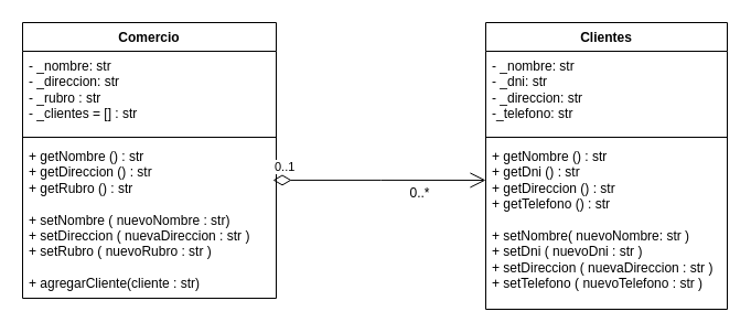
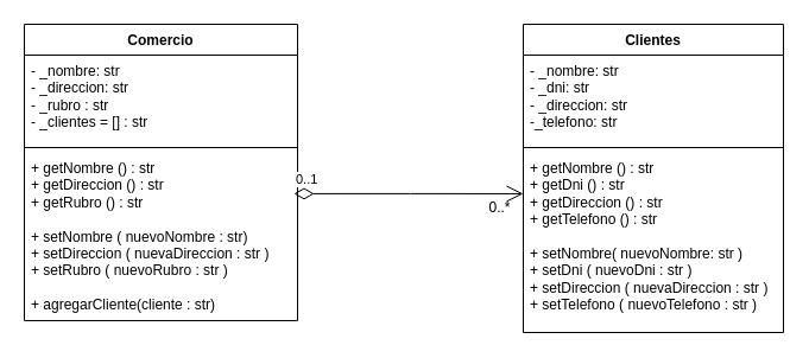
  <mxCell id="0" />
  <mxCell id="1" parent="0" />
  <mxCell id="2" value="Clientes" style="swimlane;fontStyle=1;align=center;verticalAlign=top;childLayout=stackLayout;horizontal=1;startSize=26;horizontalStack=0;resizeParent=1;resizeParentMax=0;resizeLast=0;collapsible=1;marginBottom=0;whiteSpace=wrap;html=1;" vertex="1" parent="1"><mxGeometry x="440" y="20" width="219" height="260" as="geometry" /></mxCell>
  <mxCell id="3" value="- _nombre: str&lt;div&gt;- _dni: str&lt;/div&gt;&lt;div&gt;- _direccion: str&lt;/div&gt;&lt;div&gt;-_telefono: str&lt;/div&gt;" style="text;strokeColor=none;fillColor=none;align=left;verticalAlign=top;spacingLeft=4;spacingRight=4;overflow=hidden;rotatable=0;points=[[0,0.5],[1,0.5]];portConstraint=eastwest;whiteSpace=wrap;html=1;" vertex="1" parent="2"><mxGeometry y="26" width="219" height="74" as="geometry" /></mxCell>
  <mxCell id="4" value="" style="line;strokeWidth=1;fillColor=none;align=left;verticalAlign=middle;spacingTop=-1;spacingLeft=3;spacingRight=3;rotatable=0;labelPosition=right;points=[];portConstraint=eastwest;strokeColor=inherit;" vertex="1" parent="2"><mxGeometry y="100" width="219" height="8" as="geometry" /></mxCell>
  <mxCell id="5" value="+ getNombre () : str&lt;div&gt;+ getDni () : str&lt;/div&gt;&lt;div&gt;+ getDireccion () : str&lt;/div&gt;&lt;div&gt;+ getTelefono () : str&lt;/div&gt;&lt;div&gt;&lt;br&gt;&lt;/div&gt;&lt;div&gt;+ setNombre( nuevoNombre: str )&lt;/div&gt;&lt;div&gt;+ setDni ( nuevoDni : str )&lt;/div&gt;&lt;div&gt;+ setDireccion ( nuevaDireccion : str )&lt;/div&gt;&lt;div&gt;+ setTelefono ( nuevoTelefono : str )&lt;/div&gt;" style="text;strokeColor=none;fillColor=none;align=left;verticalAlign=top;spacingLeft=4;spacingRight=4;overflow=hidden;rotatable=0;points=[[0,0.5],[1,0.5]];portConstraint=eastwest;whiteSpace=wrap;html=1;" vertex="1" parent="2"><mxGeometry y="108" width="219" height="152" as="geometry" /></mxCell>
  <mxCell id="6" value="Comercio" style="swimlane;fontStyle=1;align=center;verticalAlign=top;childLayout=stackLayout;horizontal=1;startSize=26;horizontalStack=0;resizeParent=1;resizeParentMax=0;resizeLast=0;collapsible=1;marginBottom=0;whiteSpace=wrap;html=1;" vertex="1" parent="1"><mxGeometry x="20" y="20" width="230" height="250" as="geometry" /></mxCell>
  <mxCell id="7" value="- _nombre: str&lt;div&gt;- _direccion: str&lt;br&gt;&lt;/div&gt;&lt;div&gt;- _rubro : str&lt;/div&gt;&lt;div&gt;- _clientes = [] : str&lt;/div&gt;" style="text;strokeColor=none;fillColor=none;align=left;verticalAlign=top;spacingLeft=4;spacingRight=4;overflow=hidden;rotatable=0;points=[[0,0.5],[1,0.5]];portConstraint=eastwest;whiteSpace=wrap;html=1;" vertex="1" parent="6"><mxGeometry y="26" width="230" height="74" as="geometry" /></mxCell>
  <mxCell id="8" value="" style="line;strokeWidth=1;fillColor=none;align=left;verticalAlign=middle;spacingTop=-1;spacingLeft=3;spacingRight=3;rotatable=0;labelPosition=right;points=[];portConstraint=eastwest;strokeColor=inherit;" vertex="1" parent="6"><mxGeometry y="100" width="230" height="8" as="geometry" /></mxCell>
  <mxCell id="9" value="+ getNombre () : str&lt;div&gt;+ getDireccion () : str&lt;br&gt;&lt;/div&gt;&lt;div&gt;+ getRubro () : str&lt;/div&gt;&lt;div&gt;&lt;br&gt;&lt;/div&gt;&lt;div&gt;+ setNombre ( nuevoNombre : str)&amp;nbsp;&lt;div&gt;+ setDireccion ( nuevaDireccion&amp;nbsp;&lt;span style=&quot;background-color: initial;&quot;&gt;: str&amp;nbsp;&lt;/span&gt;&lt;span style=&quot;background-color: initial;&quot;&gt;)&amp;nbsp;&lt;/span&gt;&lt;/div&gt;&lt;div&gt;+ setRubro ( nuevoRubro : str )&amp;nbsp;&lt;/div&gt;&lt;/div&gt;&lt;div&gt;&lt;br&gt;&lt;/div&gt;&lt;div&gt;+ agregarCliente(cliente : str)&lt;/div&gt;" style="text;strokeColor=none;fillColor=none;align=left;verticalAlign=top;spacingLeft=4;spacingRight=4;overflow=hidden;rotatable=0;points=[[0,0.5],[1,0.5]];portConstraint=eastwest;whiteSpace=wrap;html=1;" vertex="1" parent="6"><mxGeometry y="108" width="230" height="142" as="geometry" /></mxCell>
  <mxCell id="10" value="0..1" style="endArrow=open;html=1;endSize=12;startArrow=diamondThin;startSize=14;startFill=0;edgeStyle=orthogonalEdgeStyle;align=left;verticalAlign=bottom;rounded=0;exitX=0.987;exitY=0.246;exitDx=0;exitDy=0;entryX=0;entryY=0.23;entryDx=0;entryDy=0;exitPerimeter=0;entryPerimeter=0;" edge="1" parent="1" source="9" target="5"><mxGeometry x="-1" y="3" relative="1" as="geometry"><mxPoint x="300" y="498" as="sourcePoint" /><mxPoint x="480" y="498" as="targetPoint" /></mxGeometry></mxCell>
- <mxCell id="11" value="0..*" style="text;html=1;align=center;verticalAlign=middle;resizable=0;points=[];autosize=1;strokeColor=none;fillColor=none;" vertex="1" parent="1"><mxGeometry x="360" y="160" width="40" height="30" as="geometry" /></mxCell>
+ <mxCell id="11" value="0..*" style="text;html=1;align=center;verticalAlign=middle;resizable=0;points=[];autosize=1;strokeColor=none;fillColor=none;" vertex="1" parent="1"><mxGeometry x="400" y="160" width="40" height="30" as="geometry" /></mxCell>
